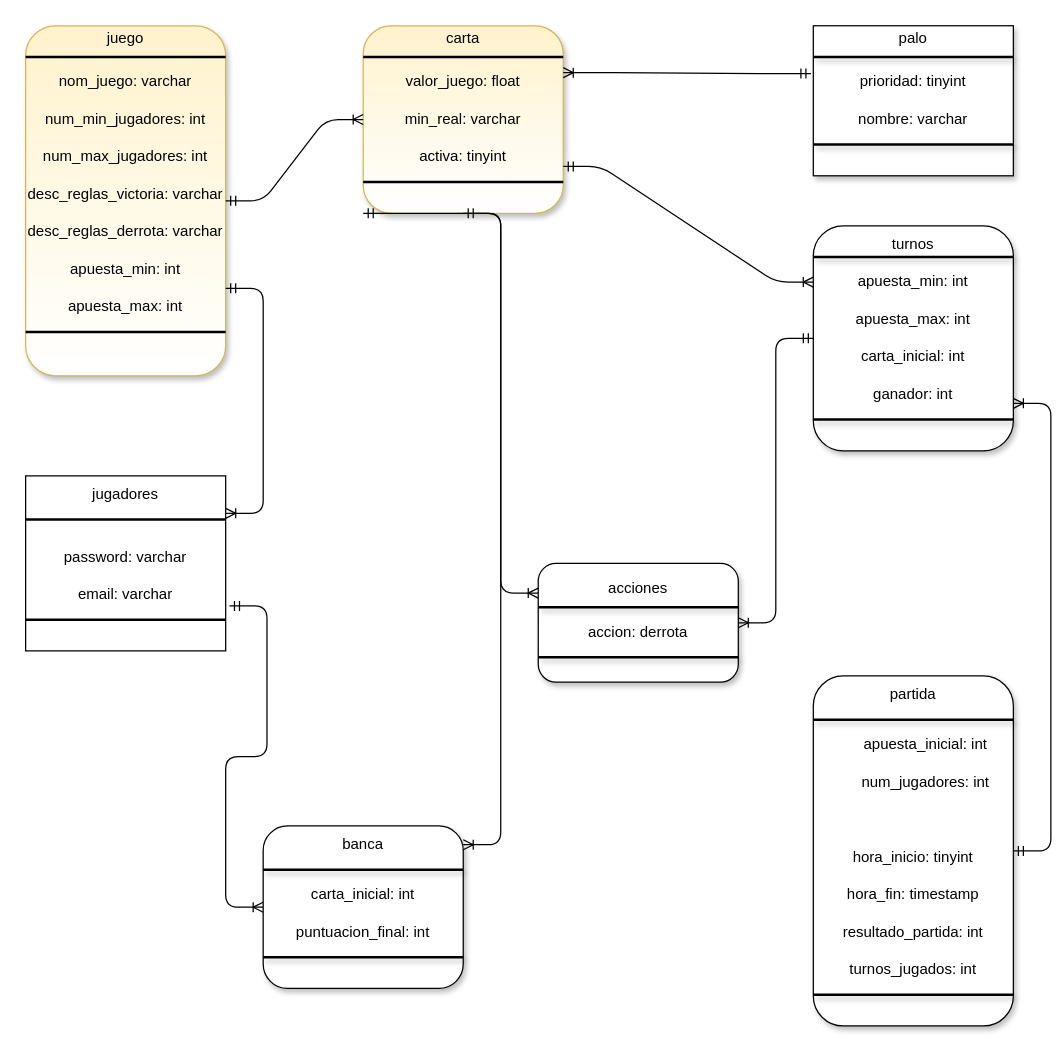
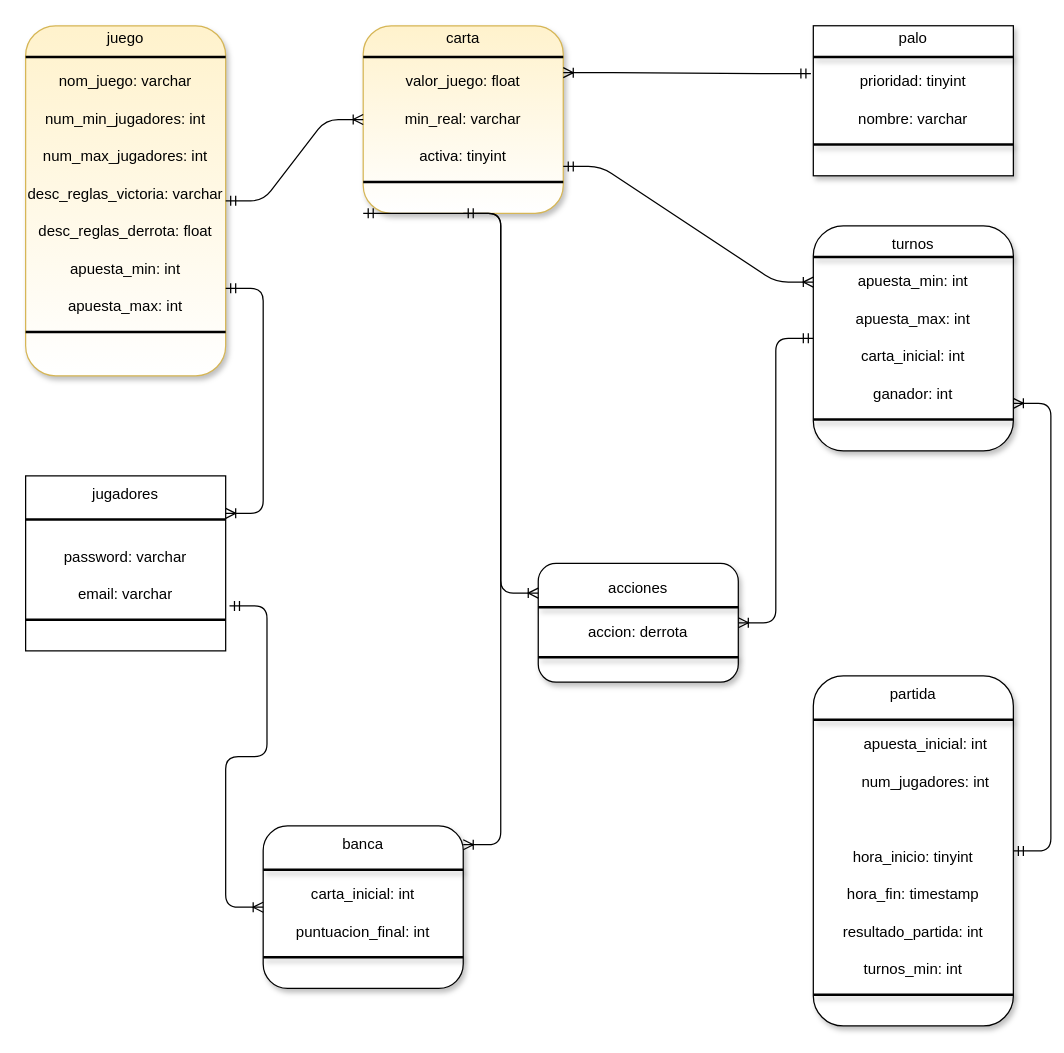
  <mxCell id="0" />
  <mxCell id="1" parent="0" />
  <mxCell id="2" value="" style="rounded=1;whiteSpace=wrap;html=1;fillColor=#fff2cc;strokeColor=#d6b656;gradientColor=#ffffff;glass=0;shadow=1;sketch=0;" vertex="1" parent="1"><mxGeometry x="20" width="160" height="280" as="geometry" y="20" /></mxCell>
  <mxCell id="3" value="juego" style="text;html=1;strokeColor=none;fillColor=none;align=center;verticalAlign=middle;whiteSpace=wrap;rounded=0;" vertex="1" parent="1"><mxGeometry x="20" width="160" height="20" as="geometry" y="20" /></mxCell>
  <mxCell id="4" value="" style="line;strokeWidth=2;html=1;" vertex="1" parent="1"><mxGeometry x="20" y="40" width="160" height="10" as="geometry" /></mxCell>
  <mxCell id="5" value="nom_juego: varchar" style="text;html=1;strokeColor=none;fillColor=none;align=center;verticalAlign=middle;whiteSpace=wrap;rounded=0;" vertex="1" parent="1"><mxGeometry x="20" y="50" width="160" height="30" as="geometry" /></mxCell>
  <mxCell id="6" value="num_min_jugadores: int" style="text;html=1;strokeColor=none;fillColor=none;align=center;verticalAlign=middle;whiteSpace=wrap;rounded=0;" vertex="1" parent="1"><mxGeometry x="20" y="80" width="160" height="30" as="geometry" /></mxCell>
  <mxCell id="7" value="num_max_jugadores: int" style="text;html=1;strokeColor=none;fillColor=none;align=center;verticalAlign=middle;whiteSpace=wrap;rounded=0;" vertex="1" parent="1"><mxGeometry x="20" y="110" width="160" height="30" as="geometry" /></mxCell>
  <mxCell id="8" value="desc_reglas_victoria: varchar" style="text;html=1;strokeColor=none;fillColor=none;align=center;verticalAlign=middle;whiteSpace=wrap;rounded=0;" vertex="1" parent="1"><mxGeometry x="20" y="140" width="160" height="30" as="geometry" /></mxCell>
- <mxCell id="9" value="desc_reglas_derrota: varchar" style="text;html=1;strokeColor=none;fillColor=none;align=center;verticalAlign=middle;whiteSpace=wrap;rounded=0;" vertex="1" parent="1"><mxGeometry x="20" y="170" width="160" height="30" as="geometry" /></mxCell>
+ <mxCell id="9" value="desc_reglas_derrota: float" style="text;html=1;strokeColor=none;fillColor=none;align=center;verticalAlign=middle;whiteSpace=wrap;rounded=0;" vertex="1" parent="1"><mxGeometry x="20" y="170" width="160" height="30" as="geometry" /></mxCell>
  <mxCell id="10" value="apuesta_min: int" style="text;html=1;strokeColor=none;fillColor=none;align=center;verticalAlign=middle;whiteSpace=wrap;rounded=0;" vertex="1" parent="1"><mxGeometry x="20" y="200" width="160" height="30" as="geometry" /></mxCell>
  <mxCell id="11" value="apuesta_max: int" style="text;html=1;strokeColor=none;fillColor=none;align=center;verticalAlign=middle;whiteSpace=wrap;rounded=0;" vertex="1" parent="1"><mxGeometry x="20" y="230" width="160" height="30" as="geometry" /></mxCell>
  <mxCell id="12" value="" style="line;strokeWidth=2;html=1;" vertex="1" parent="1"><mxGeometry x="20" y="260" width="160" height="10" as="geometry" /></mxCell>
  <mxCell id="13" value="" style="edgeStyle=entityRelationEdgeStyle;fontSize=12;html=1;endArrow=ERoneToMany;startArrow=ERmandOne;exitX=1;exitY=0.75;exitDx=0;exitDy=0;entryX=1;entryY=0.214;entryDx=0;entryDy=0;entryPerimeter=0;" edge="1" parent="1" source="2" target="14"><mxGeometry width="100" height="100" relative="1" as="geometry"><mxPoint x="180" y="315" as="sourcePoint" /><mxPoint x="270" y="410" as="targetPoint" /></mxGeometry></mxCell>
  <mxCell id="14" value="" style="verticalLabelPosition=bottom;verticalAlign=top;html=1;shape=mxgraph.basic.rect;fillColor2=none;strokeWidth=1;size=20;indent=5;" vertex="1" parent="1"><mxGeometry x="20" y="380" width="160" height="140" as="geometry" /></mxCell>
  <mxCell id="15" value="" style="line;strokeWidth=2;html=1;" vertex="1" parent="1"><mxGeometry x="20" y="410" width="160" height="10" as="geometry" /></mxCell>
  <mxCell id="16" value="jugadores" style="text;html=1;strokeColor=none;fillColor=none;align=center;verticalAlign=middle;whiteSpace=wrap;rounded=0;" vertex="1" parent="1"><mxGeometry x="20" y="380" width="160" height="30" as="geometry" /></mxCell>
  <mxCell id="17" value="password: varchar" style="text;html=1;strokeColor=none;fillColor=none;align=center;verticalAlign=middle;whiteSpace=wrap;rounded=0;" vertex="1" parent="1"><mxGeometry x="20" y="430" width="160" height="30" as="geometry" /></mxCell>
  <mxCell id="18" value="email: varchar" style="text;html=1;strokeColor=none;fillColor=none;align=center;verticalAlign=middle;whiteSpace=wrap;rounded=0;" vertex="1" parent="1"><mxGeometry x="20" y="460" width="160" height="30" as="geometry" /></mxCell>
  <mxCell id="19" value="" style="line;strokeWidth=2;html=1;" vertex="1" parent="1"><mxGeometry x="20" y="490" width="160" height="10" as="geometry" /></mxCell>
  <mxCell id="20" value="" style="rounded=1;whiteSpace=wrap;html=1;fillColor=#fff2cc;strokeColor=#d6b656;gradientColor=#ffffff;shadow=1;" vertex="1" parent="1"><mxGeometry x="290" width="160" height="150" as="geometry" y="20" /></mxCell>
  <mxCell id="21" value="" style="edgeStyle=entityRelationEdgeStyle;fontSize=12;html=1;endArrow=ERoneToMany;startArrow=ERmandOne;entryX=0;entryY=0.5;entryDx=0;entryDy=0;exitX=1;exitY=0.5;exitDx=0;exitDy=0;" edge="1" parent="1" source="2" target="20"><mxGeometry width="100" height="100" relative="1" as="geometry"><mxPoint x="210" y="130" as="sourcePoint" /><mxPoint x="320" y="160" as="targetPoint" /></mxGeometry></mxCell>
  <mxCell id="22" value="carta" style="text;html=1;strokeColor=none;fillColor=none;align=center;verticalAlign=middle;whiteSpace=wrap;rounded=0;" vertex="1" parent="1"><mxGeometry x="290" width="160" height="20" as="geometry" y="20" /></mxCell>
  <mxCell id="23" value="" style="line;strokeWidth=2;html=1;" vertex="1" parent="1"><mxGeometry x="290" y="40" width="160" height="10" as="geometry" /></mxCell>
  <mxCell id="24" value="valor_juego: float" style="text;html=1;strokeColor=none;fillColor=none;align=center;verticalAlign=middle;whiteSpace=wrap;rounded=0;" vertex="1" parent="1"><mxGeometry x="290" y="50" width="160" height="30" as="geometry" /></mxCell>
  <mxCell id="25" value="min_real: varchar" style="text;html=1;strokeColor=none;fillColor=none;align=center;verticalAlign=middle;whiteSpace=wrap;rounded=0;" vertex="1" parent="1"><mxGeometry x="290" y="80" width="160" height="30" as="geometry" /></mxCell>
  <mxCell id="26" value="activa: tinyint" style="text;html=1;strokeColor=none;fillColor=none;align=center;verticalAlign=middle;whiteSpace=wrap;rounded=0;" vertex="1" parent="1"><mxGeometry x="290" y="110" width="160" height="30" as="geometry" /></mxCell>
  <mxCell id="27" value="" style="line;strokeWidth=2;html=1;" vertex="1" parent="1"><mxGeometry x="290" y="140" width="160" height="10" as="geometry" /></mxCell>
  <mxCell id="28" value="" style="rounded=0;whiteSpace=wrap;html=1;shadow=1;glass=0;sketch=0;gradientColor=#ffffff;" vertex="1" parent="1"><mxGeometry x="650" width="160" height="120" as="geometry" y="20" /></mxCell>
  <mxCell id="29" value="" style="edgeStyle=entityRelationEdgeStyle;fontSize=12;html=1;endArrow=ERoneToMany;startArrow=ERmandOne;entryX=1;entryY=0.25;entryDx=0;entryDy=0;exitX=-0.012;exitY=0.319;exitDx=0;exitDy=0;exitPerimeter=0;" edge="1" parent="1" source="28" target="20"><mxGeometry width="100" height="100" relative="1" as="geometry"><mxPoint x="600" y="80" as="sourcePoint" /><mxPoint x="510" y="120" as="targetPoint" /></mxGeometry></mxCell>
  <mxCell id="30" value="palo" style="text;html=1;strokeColor=none;fillColor=none;align=center;verticalAlign=middle;whiteSpace=wrap;rounded=0;shadow=1;glass=0;sketch=0;" vertex="1" parent="1"><mxGeometry x="650" width="160" height="20" as="geometry" y="20" /></mxCell>
  <mxCell id="31" value="" style="line;strokeWidth=2;html=1;rounded=1;shadow=1;glass=0;sketch=0;gradientColor=#ffffff;" vertex="1" parent="1"><mxGeometry x="650" y="40" width="160" height="10" as="geometry" /></mxCell>
  <mxCell id="32" value="prioridad: tinyint" style="text;html=1;strokeColor=none;fillColor=none;align=center;verticalAlign=middle;whiteSpace=wrap;rounded=0;shadow=1;glass=0;sketch=0;" vertex="1" parent="1"><mxGeometry x="650" y="50" width="160" height="30" as="geometry" /></mxCell>
  <mxCell id="33" value="nombre: varchar" style="text;html=1;strokeColor=none;fillColor=none;align=center;verticalAlign=middle;whiteSpace=wrap;rounded=0;shadow=1;glass=0;sketch=0;" vertex="1" parent="1"><mxGeometry x="650" y="80" width="160" height="30" as="geometry" /></mxCell>
  <mxCell id="34" value="" style="line;strokeWidth=2;html=1;rounded=1;shadow=1;glass=0;sketch=0;gradientColor=#ffffff;" vertex="1" parent="1"><mxGeometry x="650" y="110" width="160" height="10" as="geometry" /></mxCell>
  <mxCell id="35" style="edgeStyle=orthogonalEdgeStyle;rounded=0;orthogonalLoop=1;jettySize=auto;html=1;exitX=0.5;exitY=1;exitDx=0;exitDy=0;" edge="1" parent="1" source="28" target="28"><mxGeometry relative="1" as="geometry" /></mxCell>
  <mxCell id="36" value="" style="rounded=1;whiteSpace=wrap;html=1;shadow=1;glass=0;sketch=0;gradientColor=#ffffff;" vertex="1" parent="1"><mxGeometry x="650" y="180" width="160" height="180" as="geometry" /></mxCell>
  <mxCell id="37" value="" style="line;strokeWidth=2;html=1;rounded=1;shadow=1;glass=0;sketch=0;gradientColor=#ffffff;" vertex="1" parent="1"><mxGeometry x="650" y="200" width="160" height="10" as="geometry" /></mxCell>
  <mxCell id="38" value="turnos" style="text;html=1;strokeColor=none;fillColor=none;align=center;verticalAlign=middle;whiteSpace=wrap;rounded=0;shadow=1;glass=0;sketch=0;" vertex="1" parent="1"><mxGeometry x="650" y="180" width="160" height="30" as="geometry" /></mxCell>
  <mxCell id="39" value="apuesta_min: int" style="text;html=1;strokeColor=none;fillColor=none;align=center;verticalAlign=middle;whiteSpace=wrap;rounded=0;shadow=1;glass=0;sketch=0;" vertex="1" parent="1"><mxGeometry x="650" y="210" width="160" height="30" as="geometry" /></mxCell>
  <mxCell id="40" value="apuesta_max: int" style="text;html=1;strokeColor=none;fillColor=none;align=center;verticalAlign=middle;whiteSpace=wrap;rounded=0;shadow=1;glass=0;sketch=0;" vertex="1" parent="1"><mxGeometry x="650" y="240" width="160" height="30" as="geometry" /></mxCell>
  <mxCell id="41" value="carta_inicial: int" style="text;html=1;strokeColor=none;fillColor=none;align=center;verticalAlign=middle;whiteSpace=wrap;rounded=0;shadow=1;glass=0;sketch=0;" vertex="1" parent="1"><mxGeometry x="650" y="270" width="160" height="30" as="geometry" /></mxCell>
  <mxCell id="42" value="ganador: int" style="text;html=1;strokeColor=none;fillColor=none;align=center;verticalAlign=middle;whiteSpace=wrap;rounded=0;shadow=1;glass=0;sketch=0;" vertex="1" parent="1"><mxGeometry x="650" y="300" width="160" height="30" as="geometry" /></mxCell>
  <mxCell id="43" value="" style="line;strokeWidth=2;html=1;rounded=1;shadow=1;glass=0;sketch=0;gradientColor=#ffffff;" vertex="1" parent="1"><mxGeometry x="650" y="330" width="160" height="10" as="geometry" /></mxCell>
  <mxCell id="44" value="" style="edgeStyle=entityRelationEdgeStyle;fontSize=12;html=1;endArrow=ERoneToMany;startArrow=ERmandOne;entryX=0;entryY=0.25;entryDx=0;entryDy=0;exitX=1;exitY=0.75;exitDx=0;exitDy=0;" edge="1" parent="1" source="20" target="36"><mxGeometry width="100" height="100" relative="1" as="geometry"><mxPoint x="400" y="260" as="sourcePoint" /><mxPoint x="520" y="195" as="targetPoint" /></mxGeometry></mxCell>
  <mxCell id="45" value="" style="rounded=1;whiteSpace=wrap;html=1;shadow=1;glass=0;sketch=0;gradientColor=#ffffff;" vertex="1" parent="1"><mxGeometry x="430" y="450" width="160" height="95" as="geometry" /></mxCell>
  <mxCell id="46" value="acciones" style="text;html=1;strokeColor=none;fillColor=none;align=center;verticalAlign=middle;whiteSpace=wrap;rounded=0;shadow=1;glass=0;sketch=0;" vertex="1" parent="1"><mxGeometry x="430" y="450" width="160" height="40" as="geometry" /></mxCell>
  <mxCell id="47" value="" style="line;strokeWidth=2;html=1;rounded=1;shadow=1;glass=0;sketch=0;gradientColor=#ffffff;" vertex="1" parent="1"><mxGeometry x="430" y="480" width="160" height="10" as="geometry" /></mxCell>
  <mxCell id="48" value="accion: derrota" style="text;html=1;strokeColor=none;fillColor=none;align=center;verticalAlign=middle;whiteSpace=wrap;rounded=0;shadow=1;glass=0;sketch=0;" vertex="1" parent="1"><mxGeometry x="430" y="490" width="160" height="30" as="geometry" /></mxCell>
  <mxCell id="49" value="" style="line;strokeWidth=2;html=1;rounded=1;shadow=1;glass=0;sketch=0;gradientColor=#ffffff;" vertex="1" parent="1"><mxGeometry x="430" y="520" width="160" height="10" as="geometry" /></mxCell>
  <mxCell id="50" value="" style="edgeStyle=entityRelationEdgeStyle;fontSize=12;html=1;endArrow=ERoneToMany;startArrow=ERmandOne;exitX=0.5;exitY=1;exitDx=0;exitDy=0;entryX=0;entryY=0.25;entryDx=0;entryDy=0;" edge="1" parent="1" source="20" target="45"><mxGeometry width="100" height="100" relative="1" as="geometry"><mxPoint x="310" y="265" as="sourcePoint" /><mxPoint x="390" y="280" as="targetPoint" /></mxGeometry></mxCell>
  <mxCell id="51" value="" style="edgeStyle=entityRelationEdgeStyle;fontSize=12;html=1;endArrow=ERoneToMany;startArrow=ERmandOne;exitX=0;exitY=0.5;exitDx=0;exitDy=0;entryX=1;entryY=0.5;entryDx=0;entryDy=0;" edge="1" parent="1" source="36" target="45"><mxGeometry width="100" height="100" relative="1" as="geometry"><mxPoint x="530" y="211.25" as="sourcePoint" /><mxPoint x="530" y="370" as="targetPoint" /></mxGeometry></mxCell>
  <mxCell id="52" value="" style="rounded=1;whiteSpace=wrap;html=1;shadow=1;glass=0;sketch=0;gradientColor=#ffffff;" vertex="1" parent="1"><mxGeometry x="210" y="660" width="160" height="130" as="geometry" /></mxCell>
  <mxCell id="53" value="banca" style="text;html=1;strokeColor=none;fillColor=none;align=center;verticalAlign=middle;whiteSpace=wrap;rounded=0;shadow=1;glass=0;sketch=0;" vertex="1" parent="1"><mxGeometry x="210" y="660" width="160" height="30" as="geometry" /></mxCell>
  <mxCell id="54" value="" style="line;strokeWidth=2;html=1;rounded=1;shadow=1;glass=0;sketch=0;gradientColor=#ffffff;" vertex="1" parent="1"><mxGeometry x="210" y="690" width="160" height="10" as="geometry" /></mxCell>
  <mxCell id="55" value="carta_inicial: int" style="text;html=1;strokeColor=none;fillColor=none;align=center;verticalAlign=middle;whiteSpace=wrap;rounded=0;shadow=1;glass=0;sketch=0;" vertex="1" parent="1"><mxGeometry x="210" y="700" width="160" height="30" as="geometry" /></mxCell>
  <mxCell id="56" value="puntuacion_final: int" style="text;html=1;strokeColor=none;fillColor=none;align=center;verticalAlign=middle;whiteSpace=wrap;rounded=0;shadow=1;glass=0;sketch=0;" vertex="1" parent="1"><mxGeometry x="210" y="730" width="160" height="30" as="geometry" /></mxCell>
  <mxCell id="57" value="" style="line;strokeWidth=2;html=1;rounded=1;shadow=1;glass=0;sketch=0;gradientColor=#ffffff;" vertex="1" parent="1"><mxGeometry x="210" y="760" width="160" height="10" as="geometry" /></mxCell>
  <mxCell id="58" value="" style="edgeStyle=entityRelationEdgeStyle;fontSize=12;html=1;endArrow=ERoneToMany;startArrow=ERmandOne;exitX=0;exitY=1;exitDx=0;exitDy=0;" edge="1" parent="1" source="20" target="53"><mxGeometry width="100" height="100" relative="1" as="geometry"><mxPoint x="700" y="430" as="sourcePoint" /><mxPoint x="310" y="619.96" as="targetPoint" /></mxGeometry></mxCell>
  <mxCell id="59" value="" style="edgeStyle=entityRelationEdgeStyle;fontSize=12;html=1;endArrow=ERoneToMany;startArrow=ERmandOne;entryX=0;entryY=0.5;entryDx=0;entryDy=0;exitX=1.019;exitY=0.743;exitDx=0;exitDy=0;exitPerimeter=0;" edge="1" parent="1" source="14" target="52"><mxGeometry width="100" height="100" relative="1" as="geometry"><mxPoint x="200" y="500" as="sourcePoint" /><mxPoint x="90" y="770" as="targetPoint" /></mxGeometry></mxCell>
  <mxCell id="60" value="" style="rounded=1;whiteSpace=wrap;html=1;shadow=1;glass=0;sketch=0;gradientColor=#ffffff;" vertex="1" parent="1"><mxGeometry x="650" y="540" width="160" height="280" as="geometry" /></mxCell>
  <mxCell id="61" value="partida" style="text;html=1;strokeColor=none;fillColor=none;align=center;verticalAlign=middle;whiteSpace=wrap;rounded=0;shadow=1;glass=0;sketch=0;" vertex="1" parent="1"><mxGeometry x="650" y="540" width="160" height="30" as="geometry" /></mxCell>
  <mxCell id="62" value="" style="line;strokeWidth=2;html=1;rounded=1;shadow=1;glass=0;sketch=0;gradientColor=#ffffff;" vertex="1" parent="1"><mxGeometry x="650" y="570" width="160" height="10" as="geometry" /></mxCell>
  <mxCell id="63" value="apuesta_inicial: int" style="text;html=1;strokeColor=none;fillColor=none;align=center;verticalAlign=middle;whiteSpace=wrap;rounded=0;shadow=1;glass=0;sketch=0;" vertex="1" parent="1"><mxGeometry x="660" y="580" width="160" height="30" as="geometry" /></mxCell>
  <mxCell id="64" value="num_jugadores: int" style="text;html=1;strokeColor=none;fillColor=none;align=center;verticalAlign=middle;whiteSpace=wrap;rounded=0;shadow=1;glass=0;sketch=0;" vertex="1" parent="1"><mxGeometry x="660" y="610" width="160" height="30" as="geometry" /></mxCell>
  <mxCell id="65" value="hora_inicio: tinyint" style="text;html=1;strokeColor=none;fillColor=none;align=center;verticalAlign=middle;whiteSpace=wrap;rounded=0;shadow=1;glass=0;sketch=0;" vertex="1" parent="1"><mxGeometry x="650" y="670" width="160" height="30" as="geometry" /></mxCell>
  <mxCell id="66" value="hora_fin: timestamp" style="text;html=1;strokeColor=none;fillColor=none;align=center;verticalAlign=middle;whiteSpace=wrap;rounded=0;shadow=1;glass=0;sketch=0;" vertex="1" parent="1"><mxGeometry x="650" y="700" width="160" height="30" as="geometry" /></mxCell>
  <mxCell id="67" value="resultado_partida: int" style="text;html=1;strokeColor=none;fillColor=none;align=center;verticalAlign=middle;whiteSpace=wrap;rounded=0;shadow=1;glass=0;sketch=0;" vertex="1" parent="1"><mxGeometry x="650" y="730" width="160" height="30" as="geometry" /></mxCell>
- <mxCell id="68" value="turnos_jugados: int" style="text;html=1;strokeColor=none;fillColor=none;align=center;verticalAlign=middle;whiteSpace=wrap;rounded=0;shadow=1;glass=0;sketch=0;" vertex="1" parent="1"><mxGeometry x="650" y="760" width="160" height="30" as="geometry" /></mxCell>
+ <mxCell id="68" value="turnos_min: int" style="text;html=1;strokeColor=none;fillColor=none;align=center;verticalAlign=middle;whiteSpace=wrap;rounded=0;shadow=1;glass=0;sketch=0;" vertex="1" parent="1"><mxGeometry x="650" y="760" width="160" height="30" as="geometry" /></mxCell>
  <mxCell id="69" value="" style="line;strokeWidth=2;html=1;rounded=1;shadow=1;glass=0;sketch=0;gradientColor=#ffffff;" vertex="1" parent="1"><mxGeometry x="650" y="790" width="160" height="10" as="geometry" /></mxCell>
  <mxCell id="70" value="" style="edgeStyle=entityRelationEdgeStyle;fontSize=12;html=1;endArrow=ERoneToMany;startArrow=ERmandOne;entryX=1;entryY=0.789;entryDx=0;entryDy=0;entryPerimeter=0;" edge="1" parent="1" source="60" target="36"><mxGeometry width="100" height="100" relative="1" as="geometry"><mxPoint x="600" y="545" as="sourcePoint" /><mxPoint x="540" y="772.5" as="targetPoint" /></mxGeometry></mxCell>
